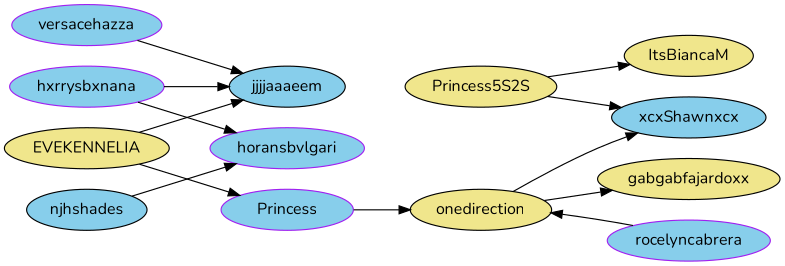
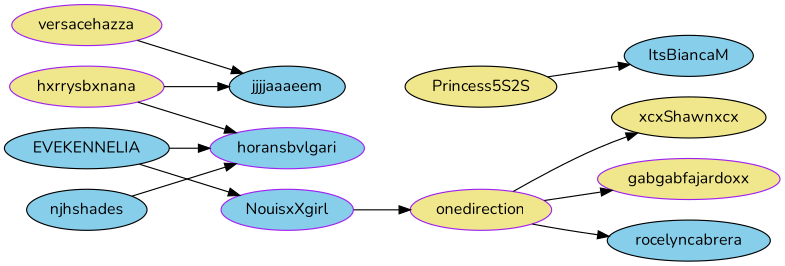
  strict digraph {
    fontname=Nunito
    rankdir=LR
    node [color=black fillcolor=skyblue fontname=Nunito style=filled]
    edge [fontname=Nunito]
    n1 [fillcolor=khaki label=Princess5S2S]
-   ItsBiancaM [fillcolor=khaki]
-   xcxShawnxcx
-   versacehazza [color=purple]
+   ItsBiancaM
+   xcxShawnxcx [fillcolor=khaki]
+   versacehazza [color=purple fillcolor=khaki]
    jjjjaaaeem
    horansbvlgari [color=purple]
-   onedirection [fillcolor=khaki]
-   gabgabfajardoxx [fillcolor=khaki]
-   rocelyncabrera [color=purple]
-   NouisxXgirl [color=purple label=Princess]
+   onedirection [color=purple fillcolor=khaki]
+   gabgabfajardoxx [color=purple fillcolor=khaki]
+   rocelyncabrera
+   NouisxXgirl [color=purple]
    njhshades
-   hxrrysbxnana [color=purple]
-   EVEKENNELIA [fillcolor=khaki]
+   hxrrysbxnana [color=purple fillcolor=khaki]
+   EVEKENNELIA
    n1 -> ItsBiancaM
-   n1 -> xcxShawnxcx
    versacehazza -> jjjjaaaeem
    onedirection -> xcxShawnxcx
    onedirection -> gabgabfajardoxx
-   rocelyncabrera -> onedirection
+   onedirection -> rocelyncabrera
    NouisxXgirl -> onedirection
    njhshades -> horansbvlgari
    hxrrysbxnana -> jjjjaaaeem
    hxrrysbxnana -> horansbvlgari
-   EVEKENNELIA -> jjjjaaaeem
+   EVEKENNELIA -> horansbvlgari
    EVEKENNELIA -> NouisxXgirl
  }
